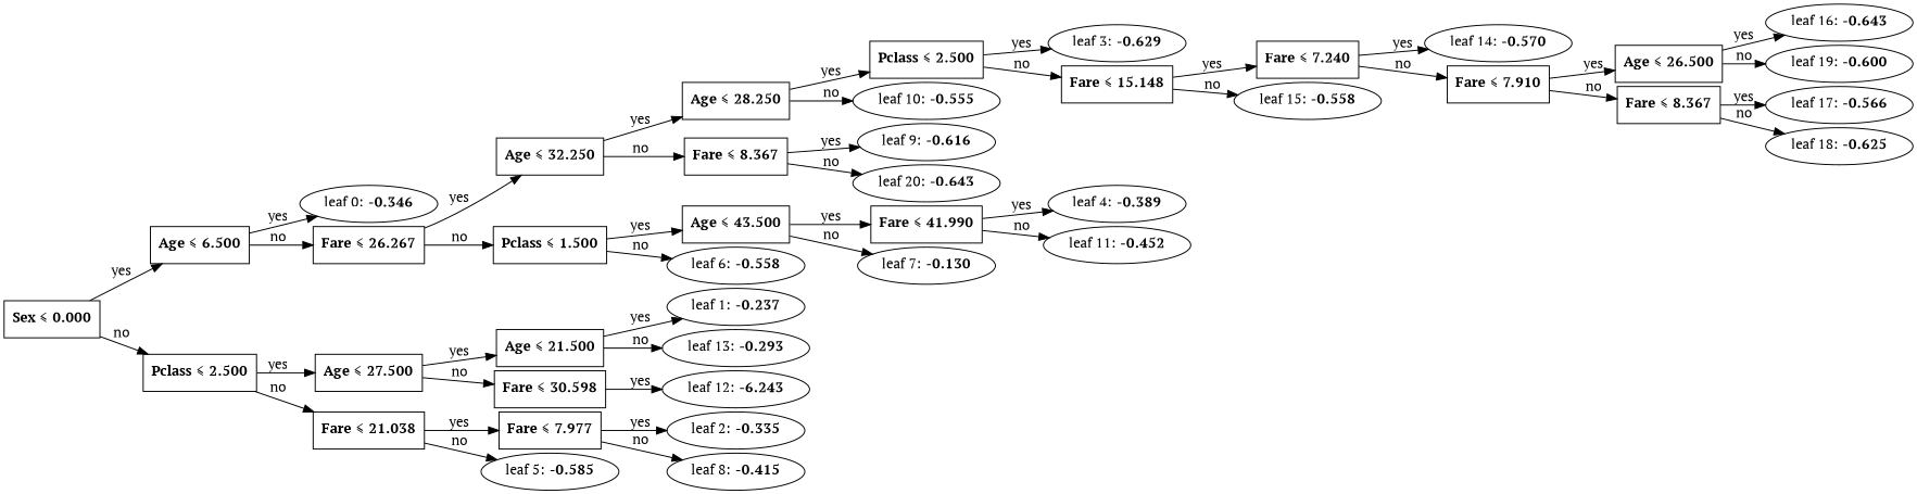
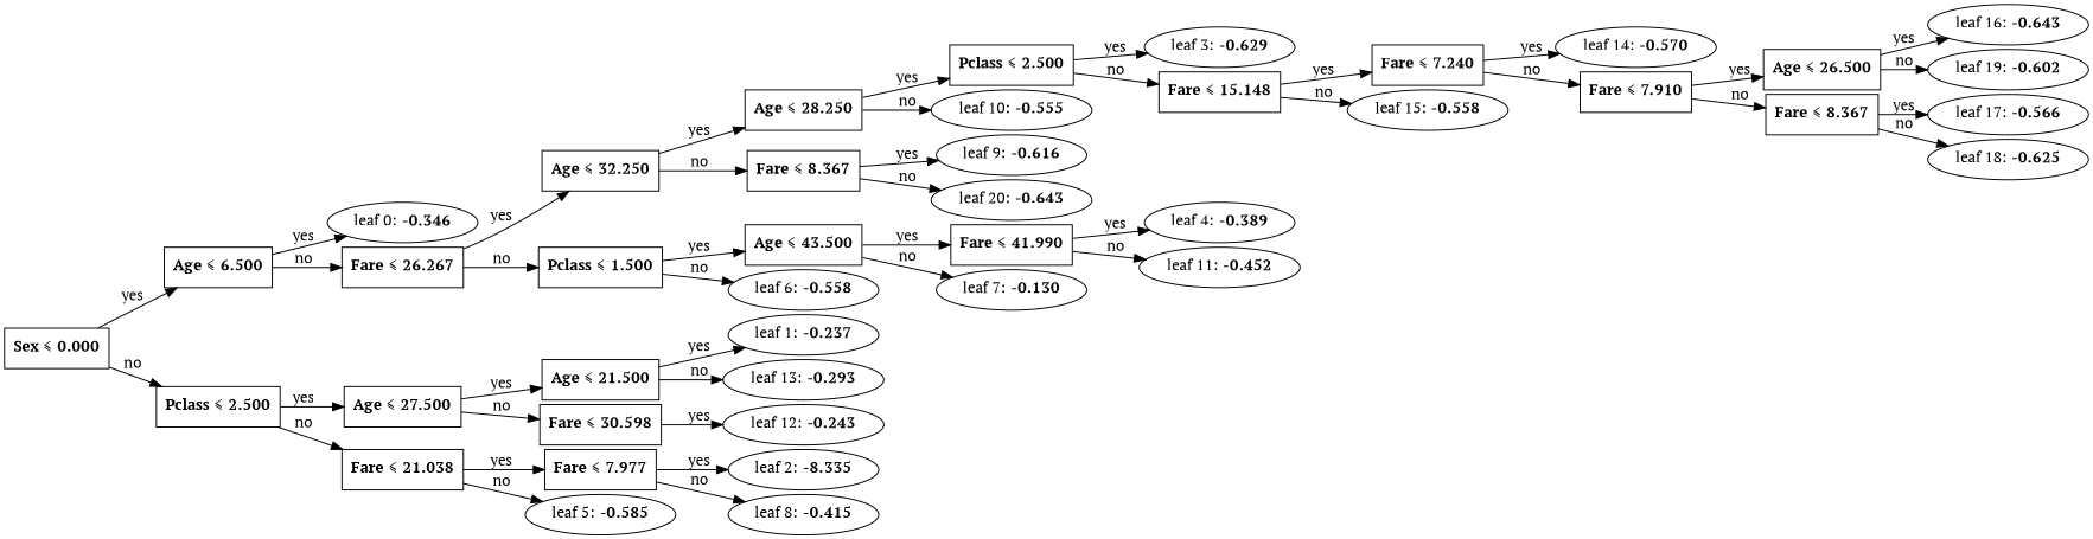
  digraph {
    fontname="PT Serif"
    nodesep=0.05
    rankdir=LR
    ranksep=0.3
    node [fontname="PT Serif"]
    edge [fontname="PT Serif"]
    n1 [fillcolor=white label=<<B>Sex</B> &#8804; <B>0.000</B>> shape=rectangle]
    n2 [fillcolor=white label=<<B>Age</B> &#8804; <B>6.500</B>> shape=rectangle]
    n3 [fillcolor=white label=<<B>Pclass</B> &#8804; <B>2.500</B>> shape=rectangle]
    n4 [label=<leaf 0: <B>-0.346</B>>]
    n5 [fillcolor=white label=<<B>Fare</B> &#8804; <B>26.267</B>> shape=rectangle]
    n6 [fillcolor=white label=<<B>Age</B> &#8804; <B>27.500</B>> shape=rectangle]
    n7 [fillcolor=white label=<<B>Fare</B> &#8804; <B>21.038</B>> shape=rectangle]
    n8 [fillcolor=white label=<<B>Age</B> &#8804; <B>32.250</B>> shape=rectangle]
    n9 [fillcolor=white label=<<B>Pclass</B> &#8804; <B>1.500</B>> shape=rectangle]
    n10 [fillcolor=white label=<<B>Age</B> &#8804; <B>28.250</B>> shape=rectangle]
    n11 [fillcolor=white label=<<B>Fare</B> &#8804; <B>8.367</B>> shape=rectangle]
    n12 [fillcolor=white label=<<B>Age</B> &#8804; <B>43.500</B>> shape=rectangle]
    n13 [label=<leaf 6: <B>-0.558</B>>]
    n14 [fillcolor=white label=<<B>Pclass</B> &#8804; <B>2.500</B>> shape=rectangle]
    n15 [label=<leaf 10: <B>-0.555</B>>]
    n16 [label=<leaf 9: <B>-0.616</B>>]
    n17 [label=<leaf 20: <B>-0.643</B>>]
    n18 [label=<leaf 3: <B>-0.629</B>>]
    n19 [fillcolor=white label=<<B>Fare</B> &#8804; <B>15.148</B>> shape=rectangle]
    n20 [fillcolor=white label=<<B>Fare</B> &#8804; <B>7.240</B>> shape=rectangle]
    n21 [label=<leaf 15: <B>-0.558</B>>]
    n22 [label=<leaf 14: <B>-0.570</B>>]
    n23 [fillcolor=white label=<<B>Fare</B> &#8804; <B>7.910</B>> shape=rectangle]
    n24 [fillcolor=white label=<<B>Age</B> &#8804; <B>26.500</B>> shape=rectangle]
    n25 [fillcolor=white label=<<B>Fare</B> &#8804; <B>8.367</B>> shape=rectangle]
    n26 [label=<leaf 16: <B>-0.643</B>>]
-   n27 [label=<leaf 19: <B>-0.600</B>>]
+   n27 [label=<leaf 19: <B>-0.602</B>>]
    n28 [label=<leaf 17: <B>-0.566</B>>]
    n29 [label=<leaf 18: <B>-0.625</B>>]
    n30 [fillcolor=white label=<<B>Fare</B> &#8804; <B>41.990</B>> shape=rectangle]
    n31 [label=<leaf 7: <B>-0.130</B>>]
    n32 [label=<leaf 4: <B>-0.389</B>>]
    n33 [label=<leaf 11: <B>-0.452</B>>]
    n34 [fillcolor=white label=<<B>Age</B> &#8804; <B>21.500</B>> shape=rectangle]
    n35 [fillcolor=white label=<<B>Fare</B> &#8804; <B>30.598</B>> shape=rectangle]
    n36 [fillcolor=white label=<<B>Fare</B> &#8804; <B>7.977</B>> shape=rectangle]
    n37 [label=<leaf 5: <B>-0.585</B>>]
    n38 [label=<leaf 1: <B>-0.237</B>>]
    n39 [label=<leaf 13: <B>-0.293</B>>]
-   n40 [label=<leaf 12: <B>-6.243</B>>]
-   n41 [label=<leaf 2: <B>-0.335</B>>]
+   n40 [label=<leaf 12: <B>-0.243</B>>]
+   n41 [label=<leaf 2: <B>-8.335</B>>]
    n42 [label=<leaf 8: <B>-0.415</B>>]
    n1 -> n2 [label=yes]
    n1 -> n3 [label=no]
    n2 -> n4 [label=yes]
    n2 -> n5 [label=no]
    n3 -> n6 [label=yes]
    n3 -> n7 [label=no]
    n5 -> n8 [label=yes]
    n5 -> n9 [label=no]
    n6 -> n34 [label=yes]
    n6 -> n35 [label=no]
    n7 -> n36 [label=yes]
    n7 -> n37 [label=no]
    n8 -> n10 [label=yes]
    n8 -> n11 [label=no]
    n9 -> n12 [label=yes]
    n9 -> n13 [label=no]
    n10 -> n14 [label=yes]
    n10 -> n15 [label=no]
    n11 -> n16 [label=yes]
    n11 -> n17 [label=no]
    n12 -> n30 [label=yes]
    n12 -> n31 [label=no]
    n14 -> n18 [label=yes]
    n14 -> n19 [label=no]
    n19 -> n20 [label=yes]
    n19 -> n21 [label=no]
    n20 -> n22 [label=yes]
    n20 -> n23 [label=no]
    n23 -> n24 [label=yes]
    n23 -> n25 [label=no]
    n24 -> n26 [label=yes]
    n24 -> n27 [label=no]
    n25 -> n28 [label=yes]
    n25 -> n29 [label=no]
    n30 -> n32 [label=yes]
    n30 -> n33 [label=no]
    n34 -> n38 [label=yes]
    n34 -> n39 [label=no]
    n35 -> n40 [label=yes]
    n36 -> n41 [label=yes]
    n36 -> n42 [label=no]
  }
